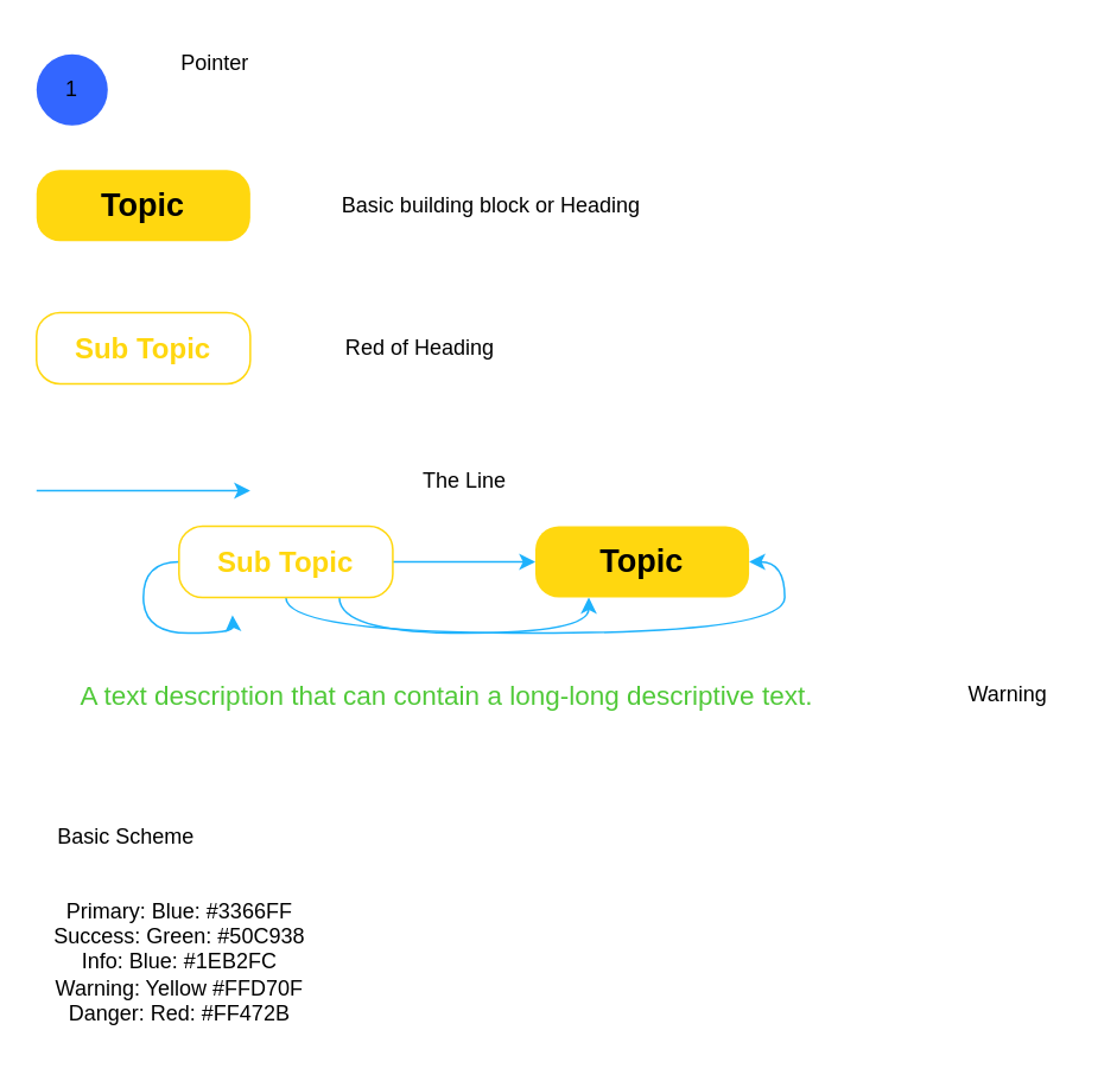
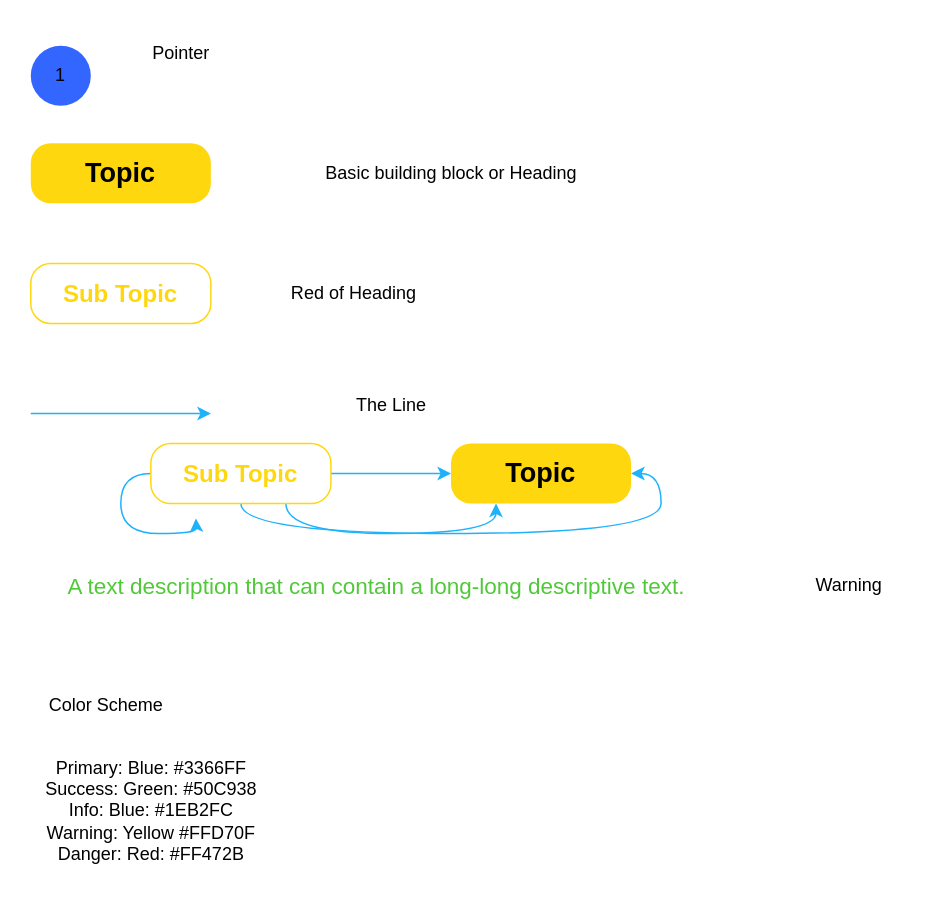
  <mxCell id="0" />
  <mxCell id="1" parent="0" />
  <mxCell id="2" value="1" style="ellipse;whiteSpace=wrap;html=1;aspect=fixed;fillColor=#3366FF;strokeColor=none;" vertex="1" parent="1"><mxGeometry x="20" y="30" width="40" height="40" as="geometry" /></mxCell>
  <mxCell id="3" value="Pointer" style="text;html=1;align=center;verticalAlign=middle;resizable=0;points=[];autosize=1;strokeColor=none;fillColor=none;" vertex="1" parent="1"><mxGeometry x="90" y="20" width="60" height="30" as="geometry" /></mxCell>
  <mxCell id="4" value="&lt;pre&gt;&lt;font face=&quot;Helvetica&quot; size=&quot;1&quot; color=&quot;#000000&quot;&gt;&lt;b style=&quot;font-size: 18px;&quot;&gt;Topic&lt;/b&gt;&lt;/font&gt;&lt;/pre&gt;" style="rounded=1;whiteSpace=wrap;html=1;fillColor=#FFD70F;strokeColor=none;arcSize=33;" vertex="1" parent="1"><mxGeometry x="20" y="95" width="120" height="40" as="geometry" /></mxCell>
- <mxCell id="5" value="Basic building block or Heading" style="text;html=1;align=center;verticalAlign=middle;resizable=0;points=[];autosize=1;strokeColor=none;fillColor=none;" vertex="1" parent="1"><mxGeometry x="180" y="100" width="190" height="30" as="geometry" /></mxCell>
+ <mxCell id="5" value="Basic building block or Heading" style="text;html=1;align=center;verticalAlign=middle;resizable=0;points=[];autosize=1;strokeColor=none;fillColor=none;" vertex="1" parent="1"><mxGeometry x="205" y="100" width="190" height="30" as="geometry" /></mxCell>
  <mxCell id="6" value="&lt;pre&gt;&lt;font color=&quot;#ffd70f&quot; face=&quot;Helvetica&quot; size=&quot;1&quot;&gt;&lt;b style=&quot;font-size: 16px;&quot;&gt;Sub Topic&lt;/b&gt;&lt;/font&gt;&lt;/pre&gt;" style="rounded=1;whiteSpace=wrap;html=1;fillColor=none;strokeColor=#FFD70F;arcSize=33;" vertex="1" parent="1"><mxGeometry x="20" y="175" width="120" height="40" as="geometry" /></mxCell>
  <mxCell id="7" value="Red of Heading" style="text;html=1;align=center;verticalAlign=middle;resizable=0;points=[];autosize=1;strokeColor=none;fillColor=none;" vertex="1" parent="1"><mxGeometry x="180" y="180" width="110" height="30" as="geometry" /></mxCell>
  <mxCell id="8" value="" style="endArrow=classic;html=1;fontFamily=Helvetica;fontSize=16;fontColor=#FFD70F;strokeColor=#1EB2FC;edgeStyle=orthogonalEdgeStyle;curved=1;shadow=0;sketch=0;" edge="1" parent="1"><mxGeometry width="50" height="50" relative="1" as="geometry"><mxPoint x="20" y="275" as="sourcePoint" /><mxPoint x="140" y="275" as="targetPoint" /></mxGeometry></mxCell>
  <mxCell id="9" style="edgeStyle=orthogonalEdgeStyle;curved=1;sketch=0;orthogonalLoop=1;jettySize=auto;html=1;exitX=1;exitY=0.5;exitDx=0;exitDy=0;entryX=0;entryY=0.5;entryDx=0;entryDy=0;shadow=0;fontFamily=Helvetica;fontSize=16;fontColor=#FFD70F;startArrow=none;startFill=0;strokeColor=#1EB2FC;" edge="1" parent="1" source="13" target="14"><mxGeometry relative="1" as="geometry" /></mxCell>
  <mxCell id="10" style="edgeStyle=orthogonalEdgeStyle;curved=1;sketch=0;orthogonalLoop=1;jettySize=auto;html=1;exitX=0.75;exitY=1;exitDx=0;exitDy=0;entryX=0.25;entryY=1;entryDx=0;entryDy=0;shadow=0;fontFamily=Helvetica;fontSize=16;fontColor=#FFD70F;startArrow=none;startFill=0;strokeColor=#1EB2FC;" edge="1" parent="1" source="13" target="14"><mxGeometry relative="1" as="geometry" /></mxCell>
  <mxCell id="11" style="edgeStyle=orthogonalEdgeStyle;curved=1;sketch=0;orthogonalLoop=1;jettySize=auto;html=1;exitX=0.5;exitY=1;exitDx=0;exitDy=0;entryX=1;entryY=0.5;entryDx=0;entryDy=0;shadow=0;fontFamily=Helvetica;fontSize=16;fontColor=#FFD70F;startArrow=none;startFill=0;strokeColor=#1EB2FC;" edge="1" parent="1" source="13" target="14"><mxGeometry relative="1" as="geometry" /></mxCell>
  <mxCell id="12" style="edgeStyle=orthogonalEdgeStyle;curved=1;sketch=0;orthogonalLoop=1;jettySize=auto;html=1;exitX=0;exitY=0.5;exitDx=0;exitDy=0;shadow=0;fontFamily=Helvetica;fontSize=16;fontColor=#FFD70F;startArrow=none;startFill=0;strokeColor=#1EB2FC;" edge="1" parent="1" source="13"><mxGeometry relative="1" as="geometry"><mxPoint x="130" y="345" as="targetPoint" /></mxGeometry></mxCell>
  <mxCell id="13" value="&lt;pre&gt;&lt;font color=&quot;#ffd70f&quot; face=&quot;Helvetica&quot; size=&quot;1&quot;&gt;&lt;b style=&quot;font-size: 16px;&quot;&gt;Sub Topic&lt;/b&gt;&lt;/font&gt;&lt;/pre&gt;" style="rounded=1;whiteSpace=wrap;html=1;fillColor=none;strokeColor=#FFD70F;arcSize=33;" vertex="1" parent="1"><mxGeometry x="100" y="295" width="120" height="40" as="geometry" /></mxCell>
  <mxCell id="14" value="&lt;pre&gt;&lt;font face=&quot;Helvetica&quot; size=&quot;1&quot; color=&quot;#000000&quot;&gt;&lt;b style=&quot;font-size: 18px;&quot;&gt;Topic&lt;/b&gt;&lt;/font&gt;&lt;/pre&gt;" style="rounded=1;whiteSpace=wrap;html=1;fillColor=#FFD70F;strokeColor=none;arcSize=33;" vertex="1" parent="1"><mxGeometry x="300" y="295" width="120" height="40" as="geometry" /></mxCell>
  <mxCell id="15" value="The Line" style="text;html=1;align=center;verticalAlign=middle;resizable=0;points=[];autosize=1;strokeColor=none;fillColor=none;" vertex="1" parent="1"><mxGeometry x="225" y="255" width="70" height="30" as="geometry" /></mxCell>
  <mxCell id="16" value="&lt;font style=&quot;font-size: 15px;&quot; color=&quot;#50c938&quot;&gt;A text description that can contain a long-long descriptive text.&lt;/font&gt;" style="text;html=1;align=center;verticalAlign=middle;resizable=0;points=[];autosize=1;strokeColor=none;fillColor=none;fontSize=16;fontFamily=Helvetica;fontColor=#FFD70F;shadow=0;glass=0;rounded=0;sketch=0;" vertex="1" parent="1"><mxGeometry x="35" y="375" width="430" height="30" as="geometry" /></mxCell>
  <mxCell id="17" value="Warning" style="text;html=1;align=center;verticalAlign=middle;resizable=0;points=[];autosize=1;strokeColor=none;fillColor=none;" vertex="1" parent="1"><mxGeometry x="525" y="375" width="80" height="30" as="geometry" /></mxCell>
- <mxCell id="18" value="Basic Scheme" style="text;html=1;align=center;verticalAlign=middle;resizable=0;points=[];autosize=1;strokeColor=none;fillColor=none;" vertex="1" parent="1"><mxGeometry x="20" y="455" width="100" height="30" as="geometry" /></mxCell>
+ <mxCell id="18" value="Color Scheme" style="text;html=1;align=center;verticalAlign=middle;resizable=0;points=[];autosize=1;strokeColor=none;fillColor=none;" vertex="1" parent="1"><mxGeometry x="20" y="455" width="100" height="30" as="geometry" /></mxCell>
  <mxCell id="19" value="Primary: Blue:&amp;nbsp;#3366FF&lt;br&gt;Success: Green:&amp;nbsp;#50C938&lt;br&gt;Info: Blue:&amp;nbsp;#1EB2FC&lt;br&gt;Warning: Yellow&amp;nbsp;#FFD70F&lt;br&gt;Danger: Red:&amp;nbsp;#FF472B&lt;br&gt;" style="text;html=1;align=center;verticalAlign=middle;resizable=0;points=[];autosize=1;strokeColor=none;fillColor=none;" vertex="1" parent="1"><mxGeometry x="20" y="495" width="160" height="90" as="geometry" /></mxCell>
